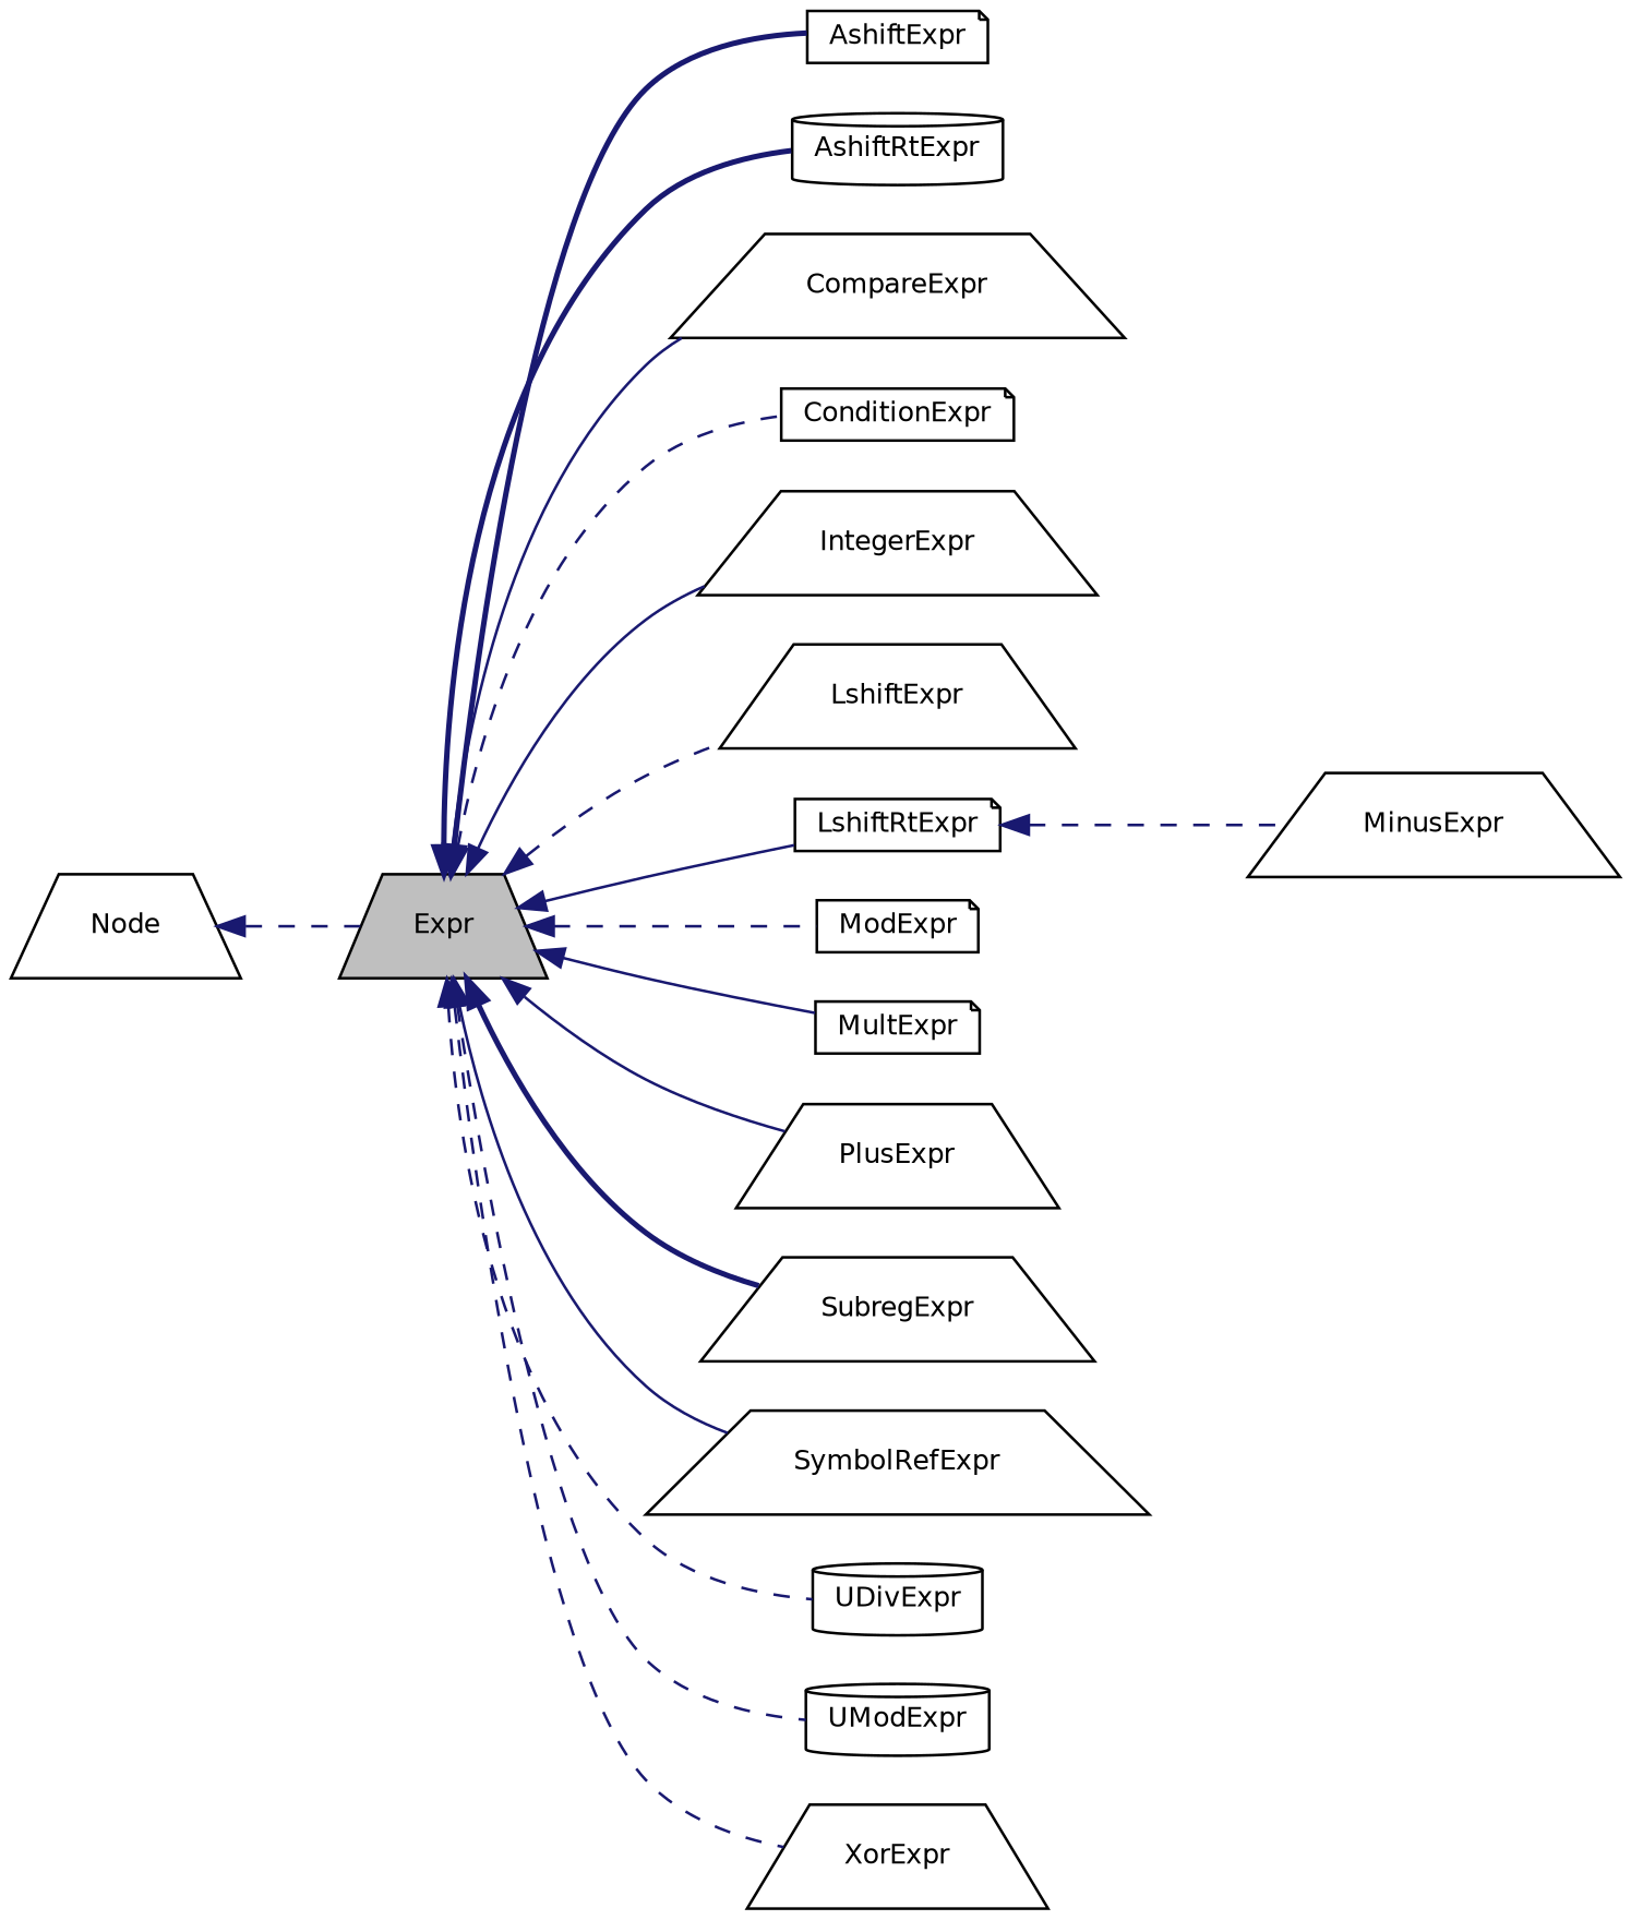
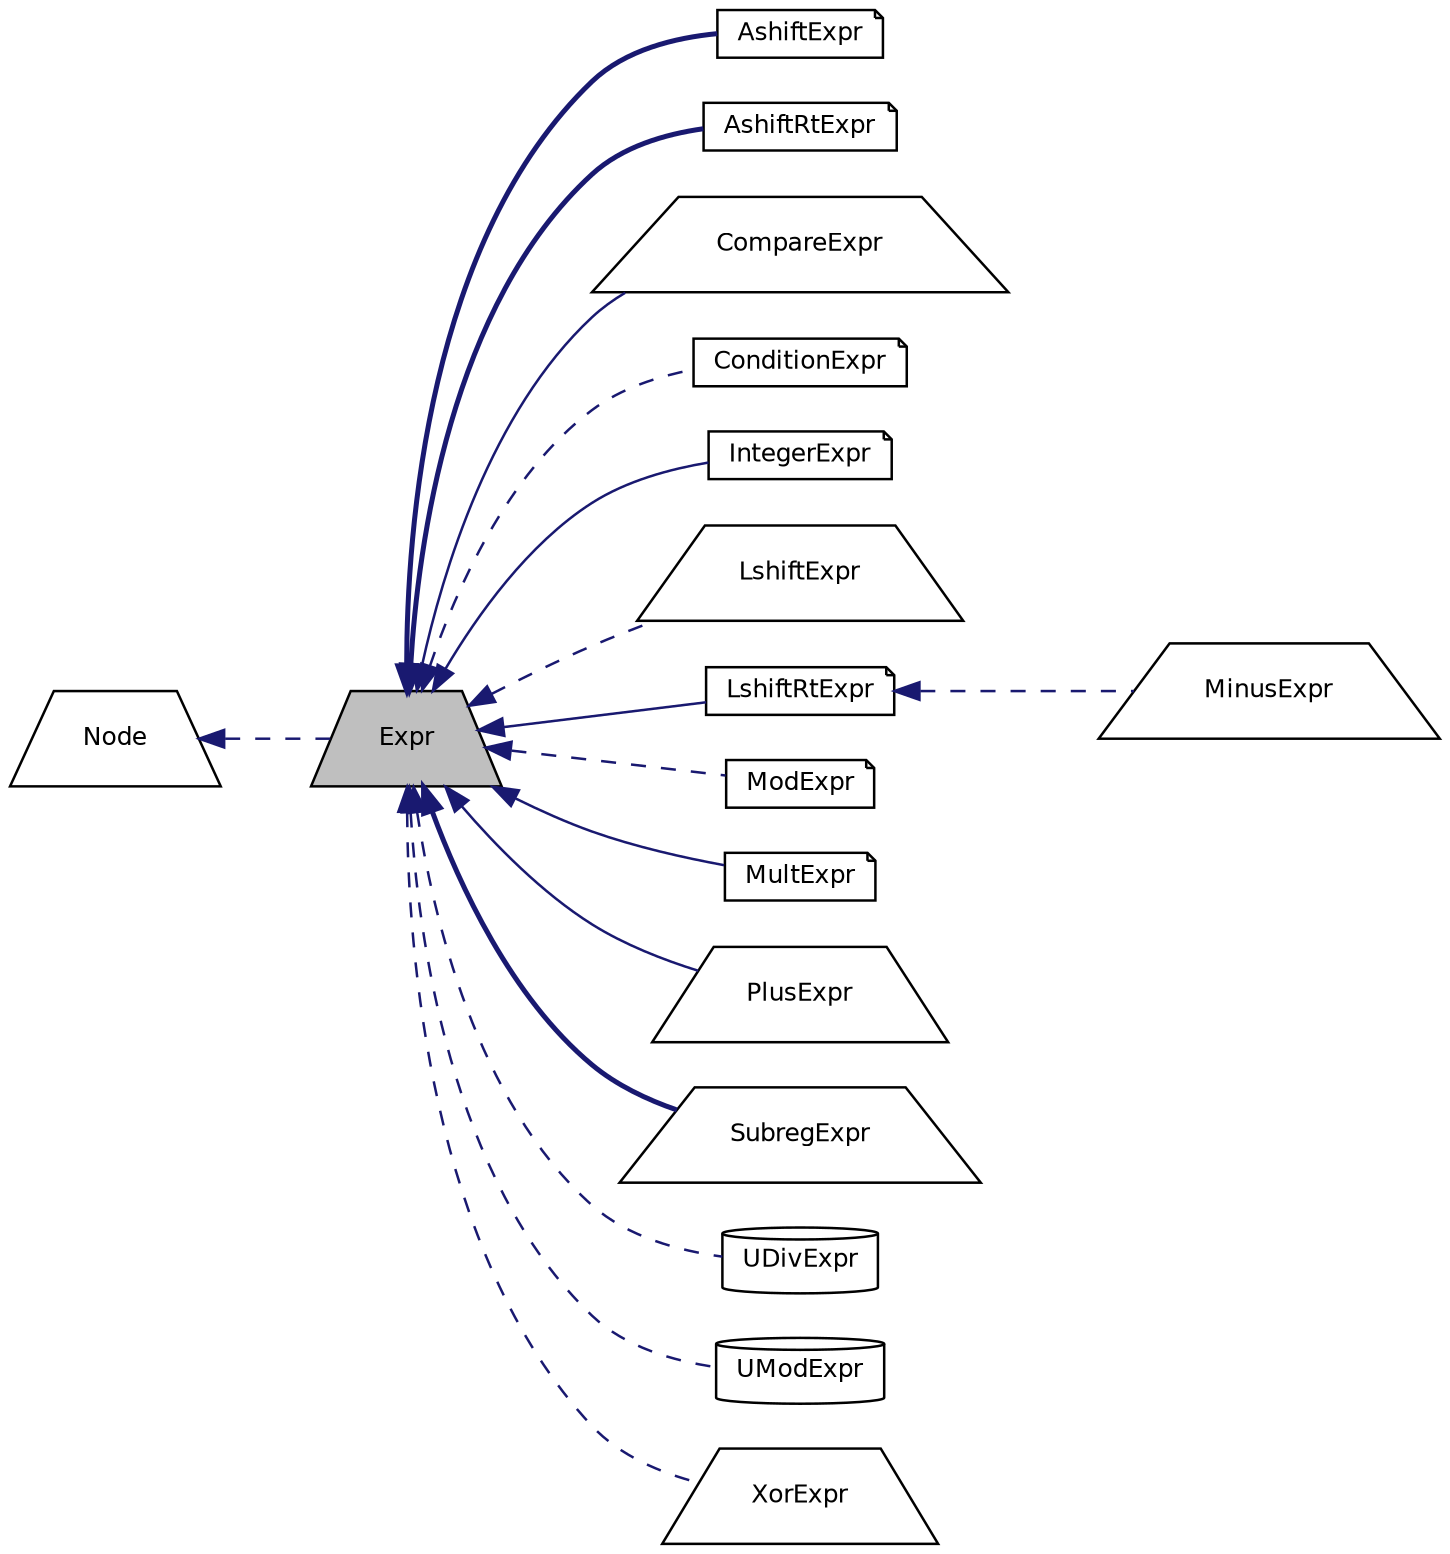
  digraph {
    rankdir=LR
    node [color=black fillcolor=white fontname=Helvetica fontsize=10 shape=trapezium style=filled]
    edge [color=midnightblue dir=back fontname=Helvetica fontsize=10 labelfontname=Helvetica labelfontsize=10 style=dashed]
    n1 [fillcolor=grey75 fontcolor=black height=0.2 label=Expr width=0.4]
    n2 [height=0.2 label=AshiftExpr shape=note width=0.4]
-   n3 [height=0.2 label=AshiftRtExpr shape=cylinder width=0.4]
+   n3 [height=0.2 label=AshiftRtExpr shape=note width=0.4]
    n4 [height=0.2 label=CompareExpr width=0.4]
    n5 [height=0.2 label=ConditionExpr shape=note width=0.4]
-   n6 [height=0.2 label=IntegerExpr width=0.4]
+   n6 [height=0.2 label=IntegerExpr shape=note width=0.4]
    n7 [height=0.2 label=LshiftExpr width=0.4]
    n8 [height=0.2 label=LshiftRtExpr shape=note width=0.4]
    n9 [height=0.2 label=ModExpr shape=note width=0.4]
    n10 [height=0.2 label=MultExpr shape=note width=0.4]
    n11 [height=0.2 label=PlusExpr width=0.4]
    n12 [height=0.2 label=SubregExpr width=0.4]
-   n13 [height=0.2 label=SymbolRefExpr width=0.4]
    n14 [height=0.2 label=UDivExpr shape=cylinder width=0.4]
    n15 [height=0.2 label=UModExpr shape=cylinder width=0.4]
    n16 [height=0.2 label=XorExpr width=0.4]
    n17 [height=0.2 label=MinusExpr width=0.4]
    n18 [height=0.2 label="Node" width=0.4]
    n1 -> n2 [style=bold]
    n1 -> n3 [style=bold]
    n1 -> n4 [style=solid]
    n1 -> n5
    n1 -> n6 [style=solid]
    n1 -> n7
    n1 -> n8 [style=solid]
    n1 -> n9
    n1 -> n10 [style=solid]
    n1 -> n11 [style=solid]
    n1 -> n12 [style=bold]
-   n1 -> n13 [style=solid]
    n1 -> n14
    n1 -> n15
    n1 -> n16
    n8 -> n17
    n18 -> n1
  }
